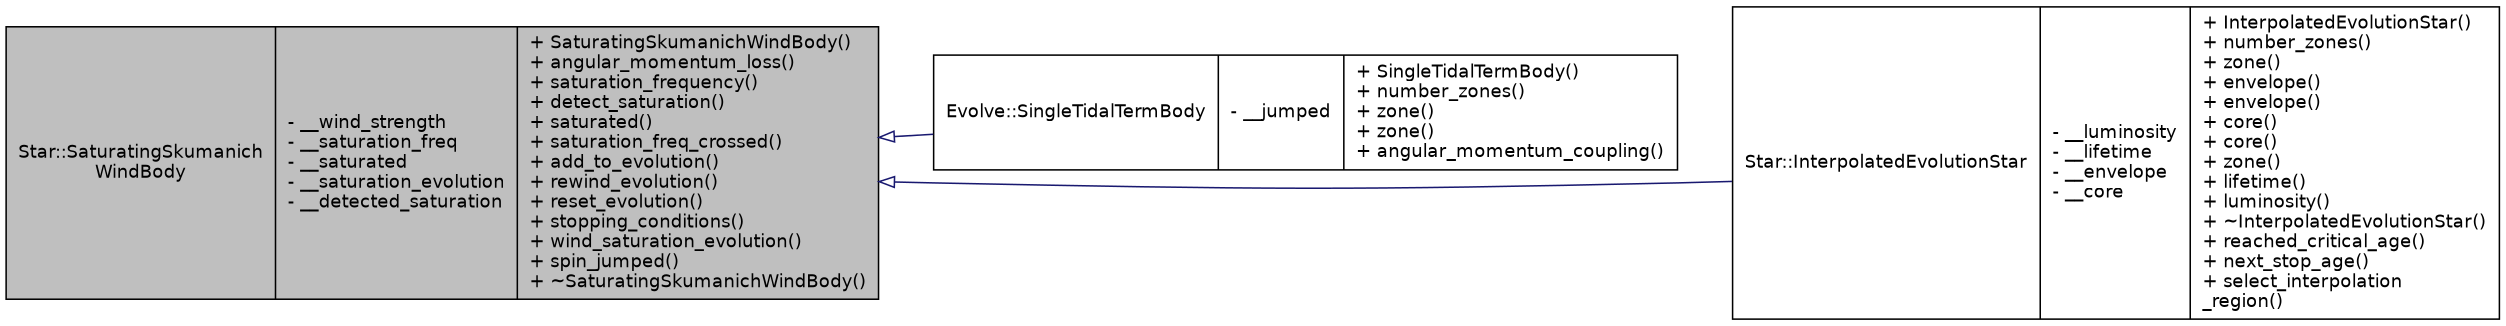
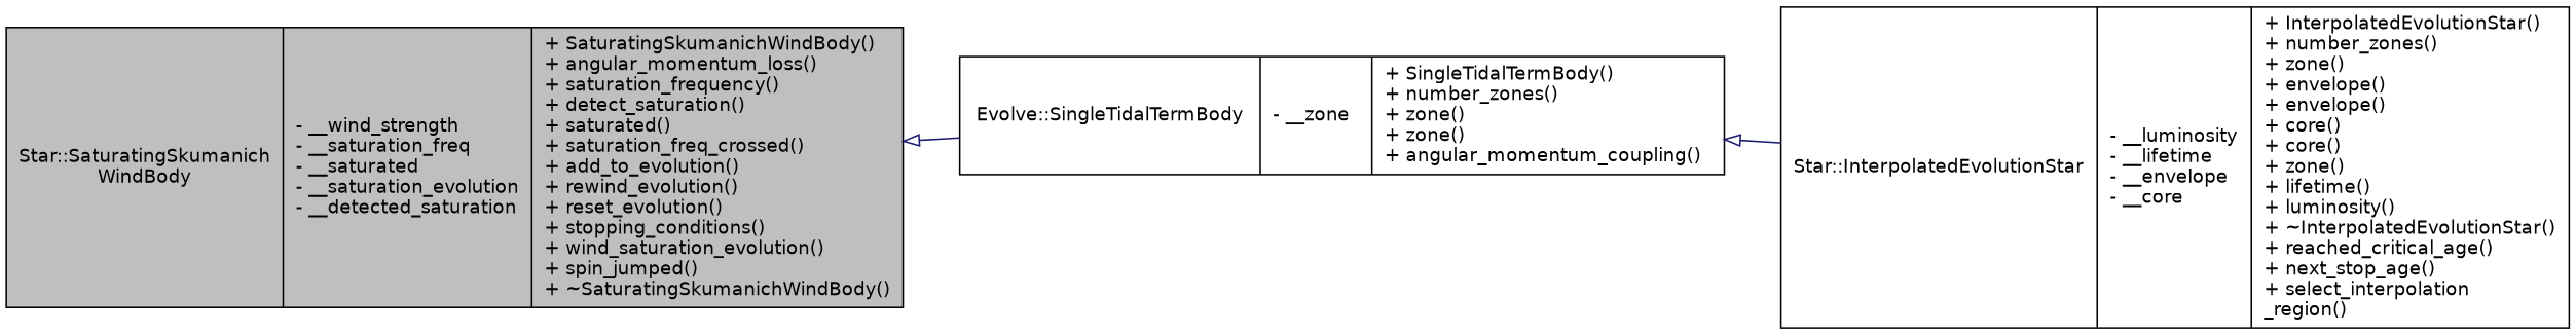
  digraph {
    rankdir=LR
    node [color=black fillcolor=white fontname=Helvetica fontsize=12 shape=record style=filled]
    edge [arrowtail=onormal color=midnightblue dir=back fontname=Helvetica fontsize=12 labelfontname=Helvetica labelfontsize=12 style=solid]
    n1 [fillcolor=grey75 fontcolor=black height=0.2 label="{Star::SaturatingSkumanich\lWindBody\n|- __wind_strength\l- __saturation_freq\l- __saturated\l- __saturation_evolution\l- __detected_saturation\l|+ SaturatingSkumanichWindBody()\l+ angular_momentum_loss()\l+ saturation_frequency()\l+ detect_saturation()\l+ saturated()\l+ saturation_freq_crossed()\l+ add_to_evolution()\l+ rewind_evolution()\l+ reset_evolution()\l+ stopping_conditions()\l+ wind_saturation_evolution()\l+ spin_jumped()\l+ ~SaturatingSkumanichWindBody()\l}" width=0.4]
-   n2 [height=0.2 label="{Evolve::SingleTidalTermBody\n|- __jumped\l|+ SingleTidalTermBody()\l+ number_zones()\l+ zone()\l+ zone()\l+ angular_momentum_coupling()\l}" width=0.4]
+   n2 [height=0.2 label="{Evolve::SingleTidalTermBody\n|- __zone\l|+ SingleTidalTermBody()\l+ number_zones()\l+ zone()\l+ zone()\l+ angular_momentum_coupling()\l}" width=0.4]
    n3 [height=0.2 label="{Star::InterpolatedEvolutionStar\n|- __luminosity\l- __lifetime\l- __envelope\l- __core\l|+ InterpolatedEvolutionStar()\l+ number_zones()\l+ zone()\l+ envelope()\l+ envelope()\l+ core()\l+ core()\l+ zone()\l+ lifetime()\l+ luminosity()\l+ ~InterpolatedEvolutionStar()\l+ reached_critical_age()\l+ next_stop_age()\l+ select_interpolation\l_region()\l}" width=0.4]
    n1 -> n2
-   n1 -> n3
+   n2 -> n3
  }
